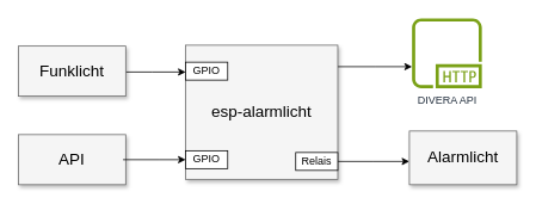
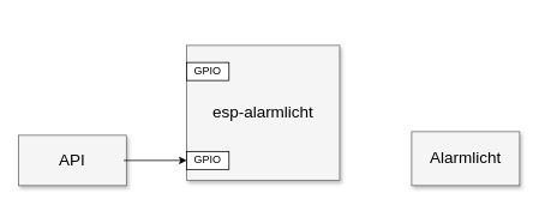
  <mxCell id="0" style=";html=1;" />
  <mxCell id="1" style=";html=1;" parent="0" />
- <mxCell id="2" style="edgeStyle=elbowEdgeStyle;rounded=0;html=1;startArrow=none;startFill=0;jettySize=auto;orthogonalLoop=1;fontSize=18;elbow=vertical;" parent="1" source="4" target="13" edge="1"><mxGeometry relative="1" as="geometry"><mxPoint x="457" y="39" as="targetPoint" /></mxGeometry></mxCell>
- <mxCell id="3" style="edgeStyle=elbowEdgeStyle;rounded=0;html=1;startArrow=none;startFill=0;jettySize=auto;orthogonalLoop=1;fontSize=18;elbow=vertical;exitX=1;exitY=0.5;exitDx=0;exitDy=0;" parent="1" source="10" target="5" edge="1"><mxGeometry relative="1" as="geometry"><mxPoint x="292" y="154" as="sourcePoint" /></mxGeometry></mxCell>
  <mxCell id="4" value="esp-alarmlicht" style="whiteSpace=wrap;html=1;shadow=1;fontSize=18;fillColor=#f5f5f5;strokeColor=#666666;" parent="1" vertex="1"><mxGeometry x="207" y="50" width="170" height="150" as="geometry" /></mxCell>
  <mxCell id="5" value="Alarmlicht" style="whiteSpace=wrap;html=1;shadow=1;fontSize=18;fillColor=#f5f5f5;strokeColor=#666666;" parent="1" vertex="1"><mxGeometry x="457" y="146" width="120" height="60" as="geometry" /></mxCell>
- <mxCell id="6" style="edgeStyle=elbowEdgeStyle;rounded=0;html=1;startArrow=none;startFill=0;jettySize=auto;orthogonalLoop=1;fontSize=18;elbow=vertical;" parent="1" source="7" target="4" edge="1"><mxGeometry relative="1" as="geometry"><Array as="points"><mxPoint x="170" y="80" /></Array></mxGeometry></mxCell>
- <mxCell id="7" value="Funklicht" style="whiteSpace=wrap;html=1;shadow=1;fontSize=18;fillColor=#f5f5f5;strokeColor=#666666;" parent="1" vertex="1"><mxGeometry x="20" y="51" width="120" height="56" as="geometry" /></mxCell>
  <mxCell id="8" value="API" style="whiteSpace=wrap;html=1;shadow=1;fontSize=18;fillColor=#f5f5f5;strokeColor=#666666;" parent="1" vertex="1"><mxGeometry x="20" y="150" width="120" height="56" as="geometry" /></mxCell>
  <mxCell id="9" style="edgeStyle=elbowEdgeStyle;rounded=0;html=1;startArrow=none;startFill=0;jettySize=auto;orthogonalLoop=1;fontSize=18;elbow=vertical;" parent="1" edge="1"><mxGeometry relative="1" as="geometry"><Array as="points"><mxPoint x="177" y="178" /></Array><mxPoint x="137" y="178" as="sourcePoint" /><mxPoint x="207" y="178" as="targetPoint" /></mxGeometry></mxCell>
- <mxCell id="10" value="Relais" style="rounded=0;whiteSpace=wrap;html=1;" parent="1" vertex="1"><mxGeometry x="330" y="170" width="47" height="20" as="geometry" /></mxCell>
  <mxCell id="11" value="GPIO" style="rounded=0;whiteSpace=wrap;html=1;" parent="1" vertex="1"><mxGeometry x="207" y="168" width="47" height="20" as="geometry" /></mxCell>
  <mxCell id="12" value="GPIO" style="rounded=0;whiteSpace=wrap;html=1;" parent="1" vertex="1"><mxGeometry x="207" y="69" width="47" height="20" as="geometry" /></mxCell>
- <mxCell id="13" value="DIVERA API" style="sketch=0;outlineConnect=0;fontColor=#232F3E;gradientColor=none;fillColor=#7AA116;strokeColor=none;dashed=0;verticalLabelPosition=bottom;verticalAlign=top;align=center;html=1;fontSize=12;fontStyle=0;aspect=fixed;pointerEvents=1;shape=mxgraph.aws4.http_protocol;" parent="1" vertex="1"><mxGeometry x="460" y="20" width="78" height="78" as="geometry" /></mxCell>
